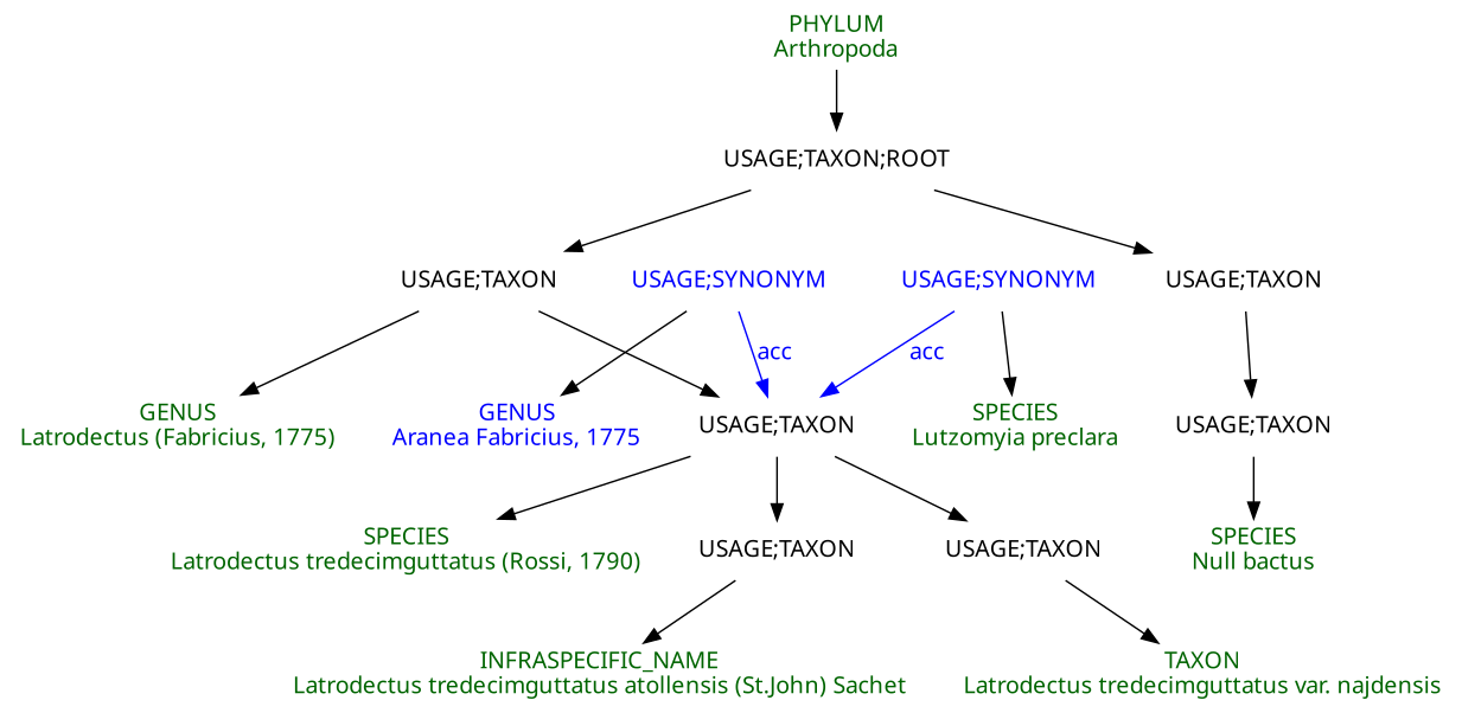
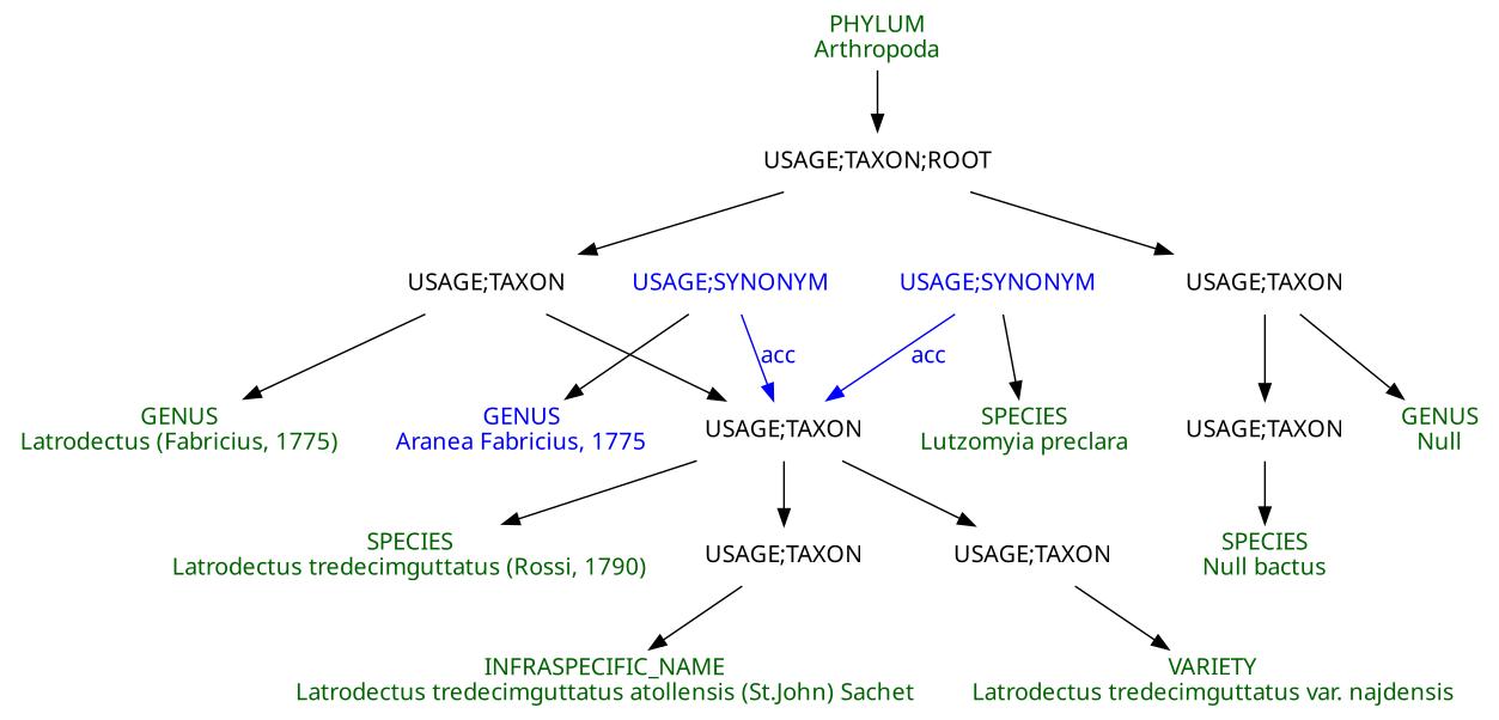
  digraph {
    fontname="Noto Sans"
    node [fontcolor=darkgreen fontname="Noto Sans" shape=plaintext]
    edge [fontname="Noto Sans"]
    n1 [label="SPECIES\nLatrodectus tredecimguttatus (Rossi, 1790)"]
    n2 [label="USAGE;TAXON" fontcolor=""]
    n3 [label="USAGE;TAXON" fontcolor=""]
    n4 [label="USAGE;TAXON" fontcolor=""]
    n5 [label="INFRASPECIFIC_NAME\nLatrodectus tredecimguttatus atollensis (St.John) Sachet"]
-   n6 [label="TAXON\nLatrodectus tredecimguttatus var. najdensis"]
+   n6 [label="VARIETY\nLatrodectus tredecimguttatus var. najdensis"]
    n7 [label="GENUS\nLatrodectus (Fabricius, 1775)"]
    n8 [label="USAGE;TAXON" fontcolor=""]
    n9 [label="SPECIES\nNull bactus"]
    n10 [label="USAGE;TAXON" fontcolor=""]
    n11 [fontcolor=blue label="GENUS\nAranea Fabricius, 1775"]
    n12 [fontcolor=blue label="USAGE;SYNONYM"]
    n13 [label="SPECIES\nLutzomyia preclara"]
    n14 [fontcolor=blue label="USAGE;SYNONYM"]
    n15 [label="PHYLUM\nArthropoda"]
    n16 [label="USAGE;TAXON;ROOT" fontcolor=""]
    n17 [label="USAGE;TAXON" fontcolor=""]
+   n18 [label="GENUS\nNull"]
    n2 -> n1
    n2 -> n3
    n2 -> n4
    n3 -> n5
    n4 -> n6
    n8 -> n2
    n8 -> n7
    n10 -> n9
    n12 -> n2 [color=blue fontcolor=blue label=acc]
    n12 -> n11
    n14 -> n2 [color=blue fontcolor=blue label=acc]
    n14 -> n13
    n15 -> n16
    n16 -> n8
    n16 -> n17
    n17 -> n10
+   n17 -> n18
  }
